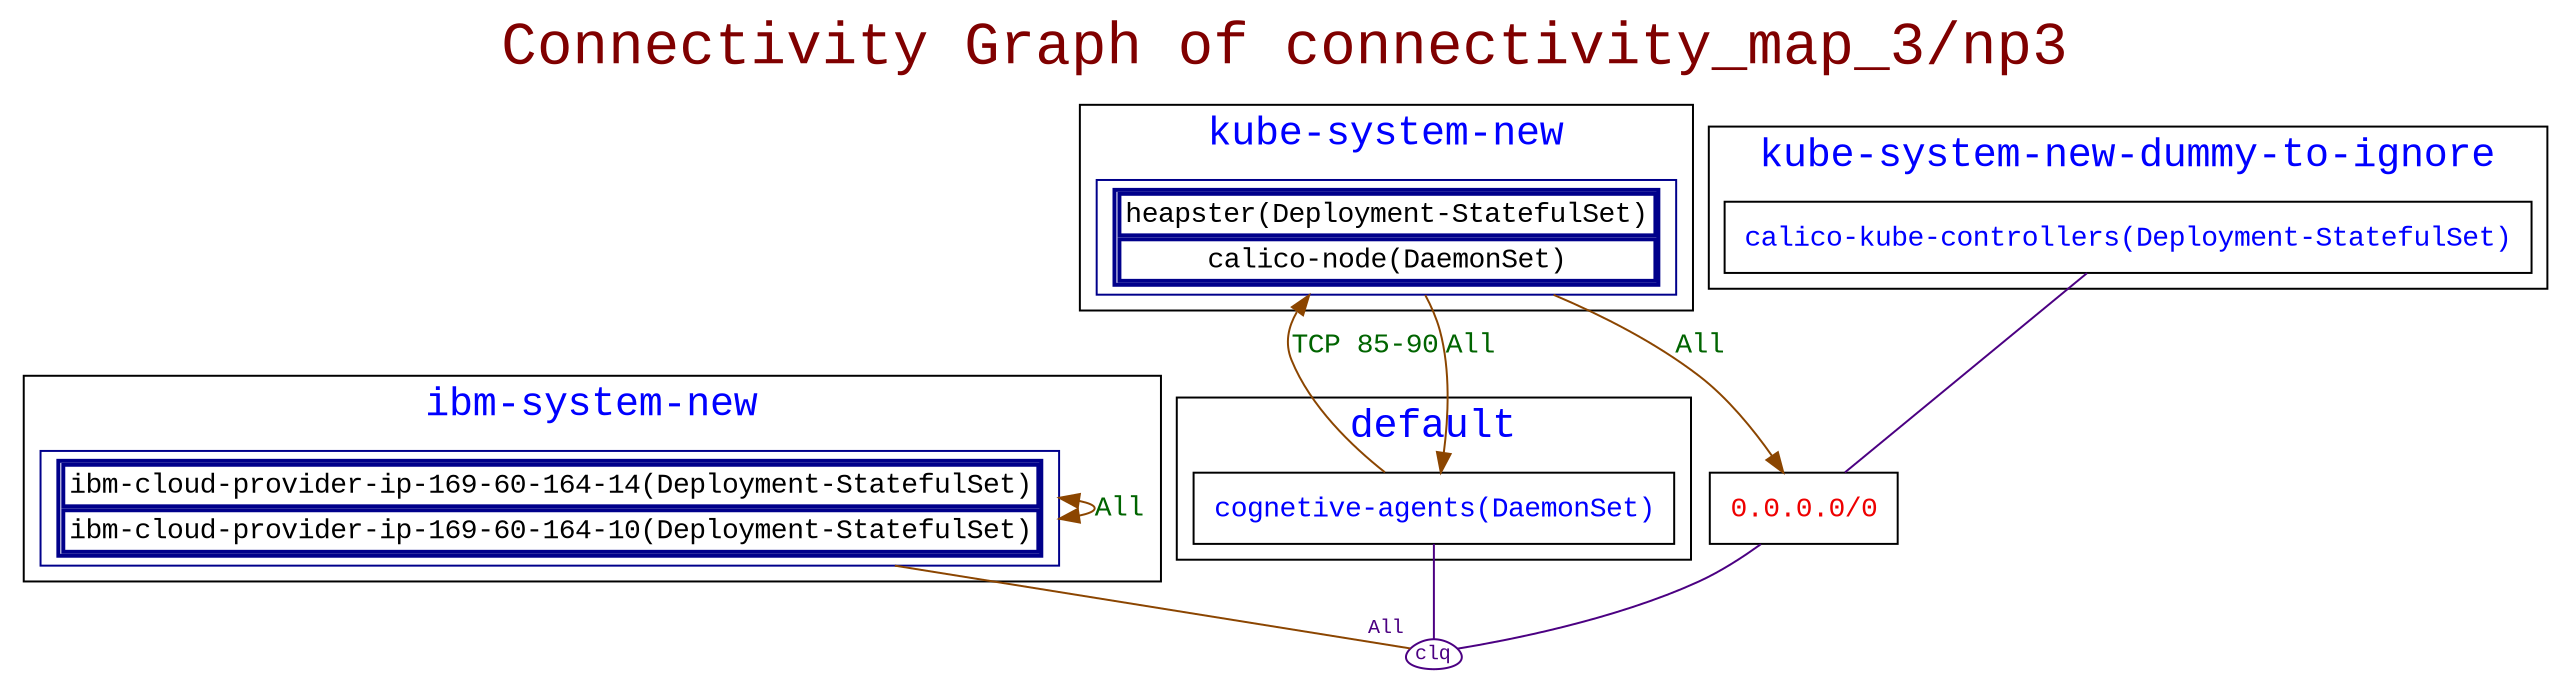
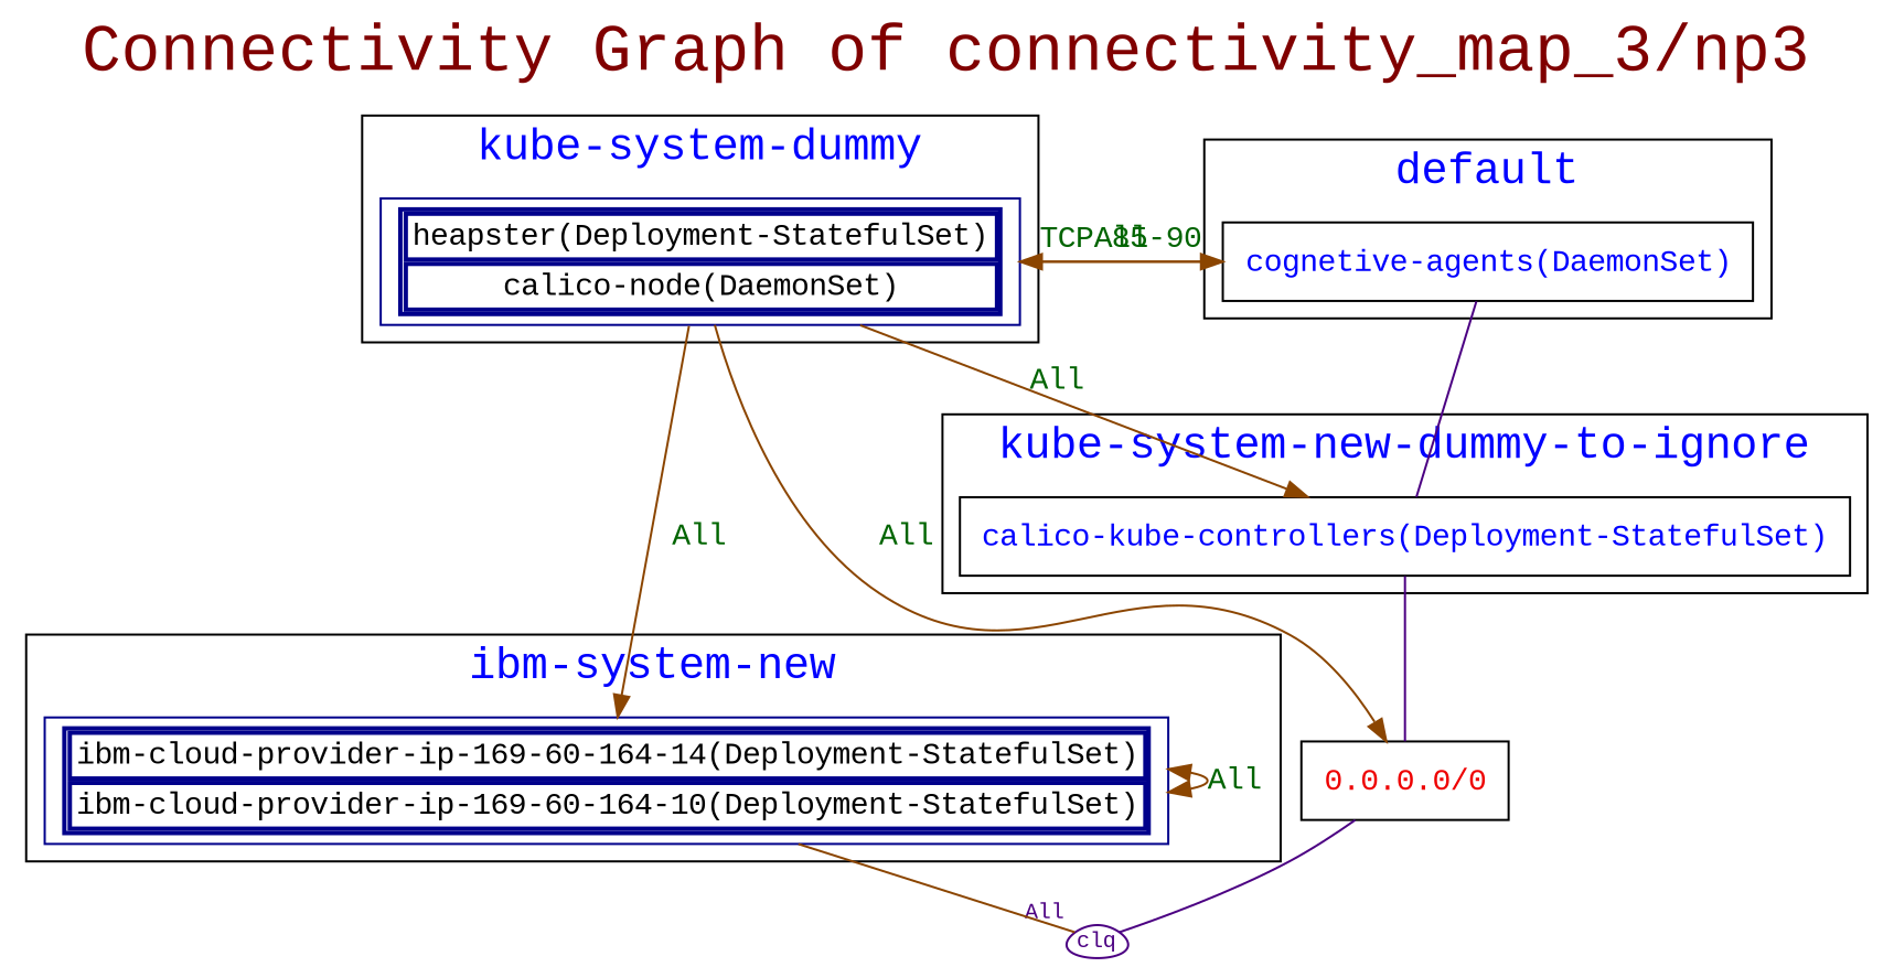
  digraph {
    fontcolor=webmaroon
    fontname="Liberation Mono"
    fontsize=30
    label="Connectivity Graph of connectivity_map_3/np3"
    labelloc=t
    node [fontname="Liberation Mono" shape=box]
    edge [arrowhead=normal arrowtail=none color=darkorange4 dir=both fontcolor=darkgreen fontname="Liberation Mono"]
    n1 [fontcolor=blue label=<<table border="0" cellspacing="0"><tr><td>cognetive-agents(DaemonSet)</td></tr></table>>]
    n2 [color=darkblue label=<<table border="2" cellspacing="0"><tr><td>ibm-cloud-provider-ip-169-60-164-14(Deployment-StatefulSet)</td></tr><tr><td>ibm-cloud-provider-ip-169-60-164-10(Deployment-StatefulSet)</td></tr></table>>]
    n3 [color=darkblue label=<<table border="2" cellspacing="0"><tr><td>heapster(Deployment-StatefulSet)</td></tr><tr><td>calico-node(DaemonSet)</td></tr></table>>]
    n4 [fontcolor=blue label=<<table border="0" cellspacing="0"><tr><td>calico-kube-controllers(Deployment-StatefulSet)</td></tr></table>>]
    n5 [color=indigo fontcolor=indigo fontsize=10 height=0.2 label=clq margin=0 shape=egg width=0.2 xlabel=All]
    n6 [fontcolor=red2 label=<<table border="0" cellspacing="0"><tr><td>0.0.0.0/0</td></tr></table>>]
    subgraph cluster_1 {
      fontcolor=blue
      fontsize=20
      label=default
      n1
    }
    subgraph cluster_2 {
      fontcolor=blue
      fontsize=20
      label="ibm-system-new"
      n2
    }
    subgraph cluster_3 {
      fontcolor=blue
      fontsize=20
-     label="kube-system-new"
+     label="kube-system-dummy"
      n3
    }
    subgraph cluster_4 {
      fontcolor=blue
      fontsize=20
      label="kube-system-new-dummy-to-ignore"
      n4
    }
    n1 -> n3 [label="TCP 85-90"]
-   n1 -> n5 [arrowhead=none color=indigo]
+   n1 -> n4 [arrowhead=none color=indigo]
    n2 -> n2 [arrowtail=normal label=All]
    n2 -> n5 [arrowhead=none]
    n3 -> n1 [label=All]
+   n3 -> n2 [label=All]
+   n3 -> n4 [label=All]
    n3 -> n6 [label=All]
    n4 -> n6 [arrowhead=none color=indigo]
    n6 -> n5 [arrowhead=none color=indigo]
  }
